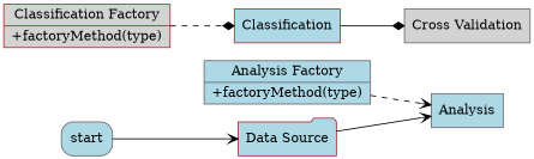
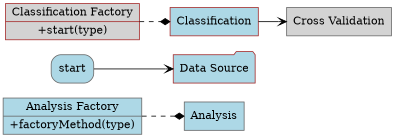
  digraph {
    rankdir=LR
    node [color=gray40 fillcolor=lightblue shape=rect style=filled]
    edge [arrowhead=diamond]
    n1 [label=Analysis]
    n2 [label="Analysis Factory|+factoryMethod(type)" shape=record]
    start [style="rounded,filled"]
    n4 [color=brown label="Data Source" shape=folder]
    n5 [color=brown label=Classification]
    n6 [fillcolor=lightgrey label="Cross Validation"]
-   n7 [color=brown fillcolor=lightgrey label="Classification Factory|+factoryMethod(type)" shape=record]
+   n7 [color=brown fillcolor=lightgrey label="Classification Factory|+start(type)" shape=record]
    subgraph sub_1 {
      n1
      n2
    }
    subgraph sub_2 {
      n1
      start
      n4
      n5
      n6
    }
    subgraph sub_3 {
      n5
      n7
    }
-   n2 -> n1 [arrowhead=vee style=dashed]
+   n2 -> n1 [style=dashed]
    start -> n4 [arrowhead=vee]
-   n4 -> n1 [arrowhead=vee]
-   n5 -> n6
+   n5 -> n6 [arrowhead=vee]
    n7 -> n5 [style=dashed]
  }
